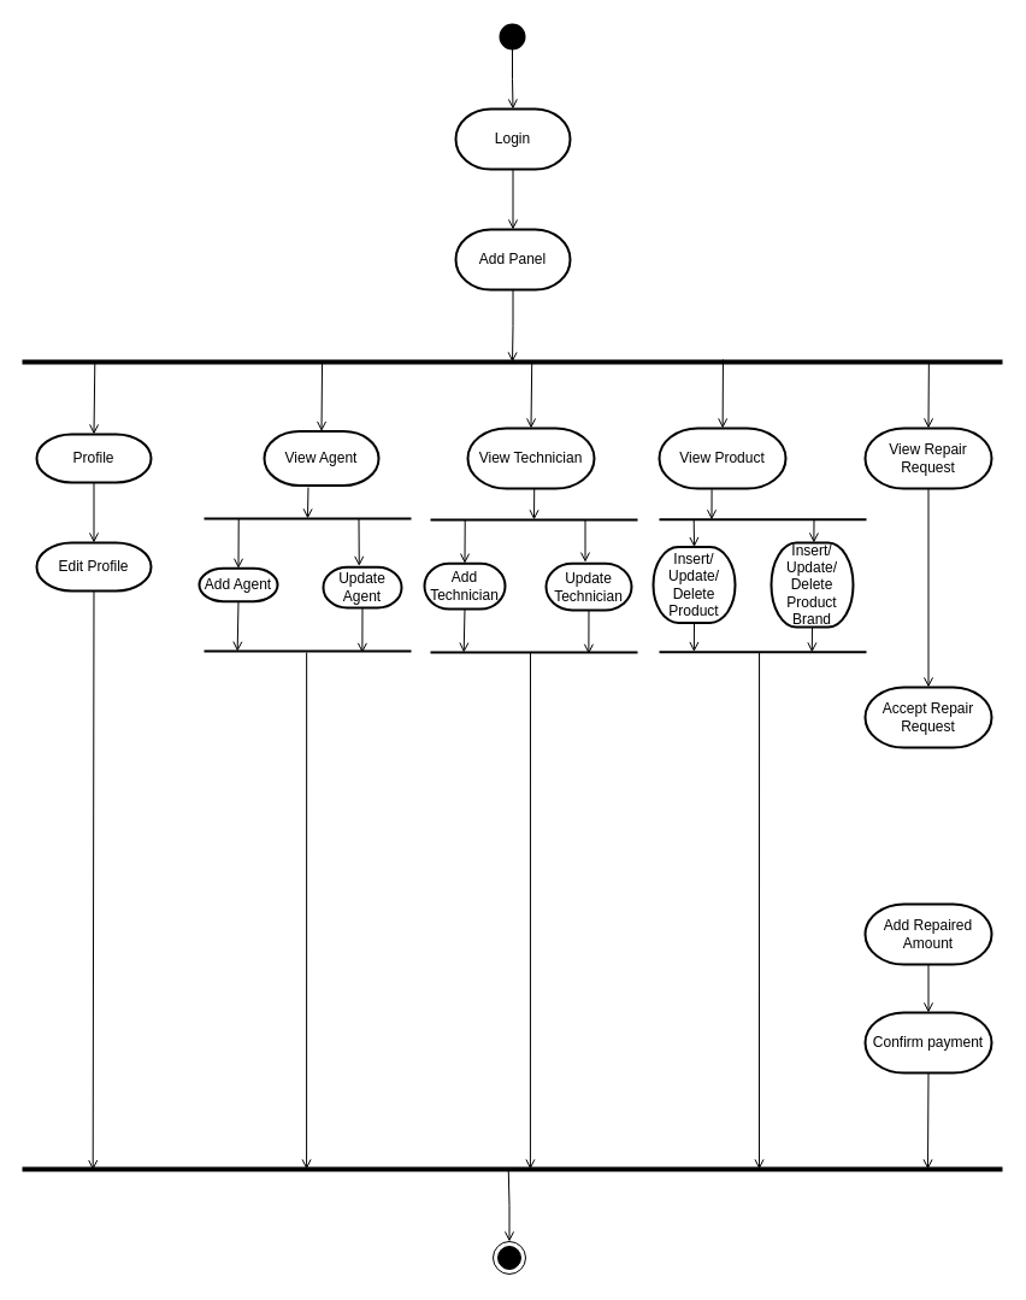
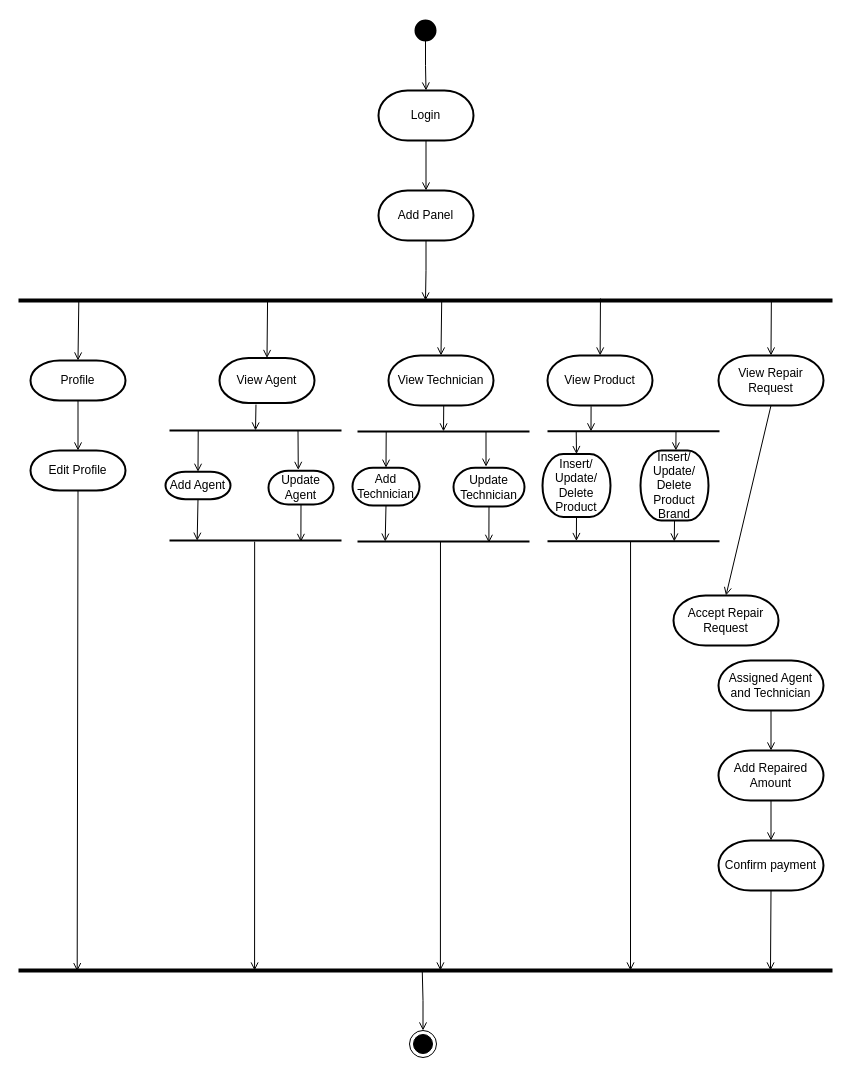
  <mxCell id="0" />
  <mxCell id="1" parent="0" />
  <mxCell id="2" style="edgeStyle=orthogonalEdgeStyle;rounded=0;orthogonalLoop=1;jettySize=auto;html=1;entryX=0.5;entryY=0;entryDx=0;entryDy=0;entryPerimeter=0;endArrow=open;endFill=0;" parent="1" source="3" target="5" edge="1"><mxGeometry relative="1" as="geometry" /></mxCell>
  <mxCell id="3" value="" style="strokeWidth=2;html=1;shape=mxgraph.flowchart.start_1;whiteSpace=wrap;fillColor=#000000;" parent="1" vertex="1"><mxGeometry x="415" y="20" width="20" height="20" as="geometry" /></mxCell>
  <mxCell id="4" style="edgeStyle=orthogonalEdgeStyle;rounded=0;orthogonalLoop=1;jettySize=auto;html=1;exitX=0.5;exitY=1;exitDx=0;exitDy=0;exitPerimeter=0;entryX=0.5;entryY=0;entryDx=0;entryDy=0;entryPerimeter=0;endArrow=open;endFill=0;" parent="1" source="5" target="7" edge="1"><mxGeometry relative="1" as="geometry" /></mxCell>
  <mxCell id="5" value="Login" style="strokeWidth=2;html=1;shape=mxgraph.flowchart.terminator;whiteSpace=wrap;fillColor=#FFFFFF;" parent="1" vertex="1"><mxGeometry x="378" y="90" width="95" height="50" as="geometry" /></mxCell>
  <mxCell id="6" style="edgeStyle=orthogonalEdgeStyle;rounded=0;orthogonalLoop=1;jettySize=auto;html=1;exitX=0.5;exitY=1;exitDx=0;exitDy=0;exitPerimeter=0;endArrow=open;endFill=0;entryX=0;entryY=0.5;entryDx=0;entryDy=0;" parent="1" source="7" target="8" edge="1"><mxGeometry relative="1" as="geometry"><mxPoint x="426" y="300" as="targetPoint" /></mxGeometry></mxCell>
  <mxCell id="7" value="Add Panel" style="strokeWidth=2;html=1;shape=mxgraph.flowchart.terminator;whiteSpace=wrap;fillColor=#FFFFFF;" parent="1" vertex="1"><mxGeometry x="378" y="190" width="95" height="50" as="geometry" /></mxCell>
  <mxCell id="8" value="" style="shape=partialRectangle;whiteSpace=wrap;html=1;top=0;bottom=0;fillColor=none;direction=south;strokeWidth=4;" parent="1" vertex="1"><mxGeometry x="20" y="300" width="810" height="670" as="geometry" /></mxCell>
  <mxCell id="9" value="Profile" style="strokeWidth=2;html=1;shape=mxgraph.flowchart.terminator;whiteSpace=wrap;fillColor=#FFFFFF;" parent="1" vertex="1"><mxGeometry x="30" y="360" width="95" height="40" as="geometry" /></mxCell>
  <mxCell id="10" value="View Agent" style="strokeWidth=2;html=1;shape=mxgraph.flowchart.terminator;whiteSpace=wrap;fillColor=#FFFFFF;" parent="1" vertex="1"><mxGeometry x="219" y="357.5" width="95" height="45" as="geometry" /></mxCell>
  <mxCell id="11" value="View Technician" style="strokeWidth=2;html=1;shape=mxgraph.flowchart.terminator;whiteSpace=wrap;fillColor=#FFFFFF;" parent="1" vertex="1"><mxGeometry x="388" y="355" width="105" height="50" as="geometry" /></mxCell>
  <mxCell id="12" value="View Repair Request" style="strokeWidth=2;html=1;shape=mxgraph.flowchart.terminator;whiteSpace=wrap;fillColor=#FFFFFF;" parent="1" vertex="1"><mxGeometry x="718" y="355" width="105" height="50" as="geometry" /></mxCell>
  <mxCell id="13" value="View Product" style="strokeWidth=2;html=1;shape=mxgraph.flowchart.terminator;whiteSpace=wrap;fillColor=#FFFFFF;" parent="1" vertex="1"><mxGeometry x="547" y="355" width="105" height="50" as="geometry" /></mxCell>
  <mxCell id="14" value="" style="endArrow=none;html=1;rounded=0;entryX=0;entryY=0.928;entryDx=0;entryDy=0;entryPerimeter=0;exitX=0.5;exitY=0;exitDx=0;exitDy=0;exitPerimeter=0;endFill=0;startArrow=open;startFill=0;" parent="1" source="9" target="8" edge="1"><mxGeometry width="50" height="50" relative="1" as="geometry"><mxPoint x="110" y="720" as="sourcePoint" /><mxPoint x="160" y="670" as="targetPoint" /></mxGeometry></mxCell>
  <mxCell id="15" value="Edit Profile" style="strokeWidth=2;html=1;shape=mxgraph.flowchart.terminator;whiteSpace=wrap;fillColor=#FFFFFF;" vertex="1" parent="1"><mxGeometry x="30" y="450" width="95" height="40" as="geometry" /></mxCell>
  <mxCell id="16" value="" style="endArrow=none;html=1;rounded=0;entryX=0.5;entryY=1;entryDx=0;entryDy=0;entryPerimeter=0;exitX=0.5;exitY=0;exitDx=0;exitDy=0;exitPerimeter=0;endFill=0;startArrow=open;startFill=0;" edge="1" parent="1" source="15" target="9"><mxGeometry width="50" height="50" relative="1" as="geometry"><mxPoint x="77.09" y="470" as="sourcePoint" /><mxPoint x="77.91" y="410" as="targetPoint" /></mxGeometry></mxCell>
  <mxCell id="17" value="" style="endArrow=none;html=1;rounded=0;entryX=0.002;entryY=0.695;entryDx=0;entryDy=0;entryPerimeter=0;exitX=0.5;exitY=0;exitDx=0;exitDy=0;exitPerimeter=0;endFill=0;startArrow=open;startFill=0;" edge="1" parent="1" source="10" target="8"><mxGeometry width="50" height="50" relative="1" as="geometry"><mxPoint x="267.09" y="370" as="sourcePoint" /><mxPoint x="267.91" y="310" as="targetPoint" /></mxGeometry></mxCell>
  <mxCell id="18" value="" style="endArrow=none;html=1;rounded=0;entryX=0.002;entryY=0.48;entryDx=0;entryDy=0;entryPerimeter=0;endFill=0;startArrow=open;startFill=0;exitX=0.5;exitY=0;exitDx=0;exitDy=0;exitPerimeter=0;" edge="1" parent="1" source="11" target="8"><mxGeometry width="50" height="50" relative="1" as="geometry"><mxPoint x="441" y="360" as="sourcePoint" /><mxPoint x="442.21" y="311.34" as="targetPoint" /></mxGeometry></mxCell>
  <mxCell id="19" value="" style="endArrow=none;html=1;rounded=0;entryX=-0.003;entryY=0.284;entryDx=0;entryDy=0;entryPerimeter=0;endFill=0;startArrow=open;startFill=0;" edge="1" parent="1" source="13" target="8"><mxGeometry width="50" height="50" relative="1" as="geometry"><mxPoint x="611.3" y="373.66" as="sourcePoint" /><mxPoint x="610" y="320" as="targetPoint" /></mxGeometry></mxCell>
  <mxCell id="20" value="" style="endArrow=none;html=1;rounded=0;entryX=-0.001;entryY=0.073;entryDx=0;entryDy=0;entryPerimeter=0;endFill=0;startArrow=open;startFill=0;exitX=0.5;exitY=0;exitDx=0;exitDy=0;exitPerimeter=0;" edge="1" parent="1" source="12" target="8"><mxGeometry width="50" height="50" relative="1" as="geometry"><mxPoint x="772.21" y="377.01" as="sourcePoint" /><mxPoint x="772.53" y="320" as="targetPoint" /></mxGeometry></mxCell>
  <mxCell id="21" value="" style="shape=partialRectangle;whiteSpace=wrap;html=1;top=0;bottom=0;fillColor=none;direction=south;strokeWidth=2;" vertex="1" parent="1"><mxGeometry x="170" y="430" width="170" height="110" as="geometry" /></mxCell>
  <mxCell id="22" value="Add Agent" style="strokeWidth=2;html=1;shape=mxgraph.flowchart.terminator;whiteSpace=wrap;fillColor=#FFFFFF;" vertex="1" parent="1"><mxGeometry x="165" y="471.32" width="65" height="27.37" as="geometry" /></mxCell>
  <mxCell id="23" value="Update Agent" style="strokeWidth=2;html=1;shape=mxgraph.flowchart.terminator;whiteSpace=wrap;fillColor=#FFFFFF;" vertex="1" parent="1"><mxGeometry x="268" y="470.32" width="65" height="33.69" as="geometry" /></mxCell>
  <mxCell id="24" value="" style="endArrow=none;html=1;rounded=0;entryX=0.384;entryY=1.035;entryDx=0;entryDy=0;entryPerimeter=0;exitX=0;exitY=0.5;exitDx=0;exitDy=0;endFill=0;startArrow=open;startFill=0;" edge="1" parent="1" source="21" target="10"><mxGeometry width="50" height="50" relative="1" as="geometry"><mxPoint x="269.8" y="455" as="sourcePoint" /><mxPoint x="269.8" y="405" as="targetPoint" /></mxGeometry></mxCell>
  <mxCell id="25" value="" style="endArrow=none;html=1;rounded=0;entryX=0.002;entryY=0.837;entryDx=0;entryDy=0;entryPerimeter=0;exitX=0.5;exitY=0;exitDx=0;exitDy=0;endFill=0;startArrow=open;startFill=0;exitPerimeter=0;" edge="1" parent="1" source="22" target="21"><mxGeometry width="50" height="50" relative="1" as="geometry"><mxPoint x="202.78" y="513.68" as="sourcePoint" /><mxPoint x="202.225" y="467.08" as="targetPoint" /></mxGeometry></mxCell>
  <mxCell id="26" value="" style="endArrow=none;html=1;rounded=0;exitX=0.458;exitY=-0.027;exitDx=0;exitDy=0;endFill=0;startArrow=open;startFill=0;exitPerimeter=0;entryX=0;entryY=0.25;entryDx=0;entryDy=0;" edge="1" parent="1" source="23" target="21"><mxGeometry width="50" height="50" relative="1" as="geometry"><mxPoint x="322.3" y="496.31" as="sourcePoint" /><mxPoint x="322.3" y="460" as="targetPoint" /></mxGeometry></mxCell>
  <mxCell id="27" value="" style="endArrow=none;html=1;rounded=0;entryX=0.5;entryY=1;entryDx=0;entryDy=0;entryPerimeter=0;exitX=1.002;exitY=0.843;exitDx=0;exitDy=0;endFill=0;startArrow=open;startFill=0;exitPerimeter=0;" edge="1" parent="1" source="21" target="22"><mxGeometry width="50" height="50" relative="1" as="geometry"><mxPoint x="202.3" y="549.77" as="sourcePoint" /><mxPoint x="202.4" y="513.68" as="targetPoint" /></mxGeometry></mxCell>
  <mxCell id="28" value="" style="endArrow=none;html=1;rounded=0;entryX=0.5;entryY=1;entryDx=0;entryDy=0;entryPerimeter=0;exitX=1.013;exitY=0.233;exitDx=0;exitDy=0;endFill=0;startArrow=open;startFill=0;exitPerimeter=0;" edge="1" parent="1" source="21" target="23"><mxGeometry width="50" height="50" relative="1" as="geometry"><mxPoint x="322.95" y="570.22" as="sourcePoint" /><mxPoint x="324.05" y="523.68" as="targetPoint" /></mxGeometry></mxCell>
  <mxCell id="29" value="" style="shape=partialRectangle;whiteSpace=wrap;html=1;top=0;bottom=0;fillColor=none;direction=south;strokeWidth=2;" vertex="1" parent="1"><mxGeometry x="358" y="430.92" width="170" height="110" as="geometry" /></mxCell>
  <mxCell id="30" value="Add Technician" style="strokeWidth=2;html=1;shape=mxgraph.flowchart.terminator;whiteSpace=wrap;fillColor=#FFFFFF;" vertex="1" parent="1"><mxGeometry x="352" y="467.24" width="67" height="37.76" as="geometry" /></mxCell>
  <mxCell id="31" value="Update Technician" style="strokeWidth=2;html=1;shape=mxgraph.flowchart.terminator;whiteSpace=wrap;fillColor=#FFFFFF;" vertex="1" parent="1"><mxGeometry x="453" y="467.24" width="71" height="38.76" as="geometry" /></mxCell>
  <mxCell id="32" value="" style="endArrow=none;html=1;rounded=0;exitX=0;exitY=0.5;exitDx=0;exitDy=0;endFill=0;startArrow=open;startFill=0;entryX=0.526;entryY=1.001;entryDx=0;entryDy=0;entryPerimeter=0;" edge="1" parent="1" source="29" target="11"><mxGeometry width="50" height="50" relative="1" as="geometry"><mxPoint x="457.8" y="455.92" as="sourcePoint" /><mxPoint x="440" y="400" as="targetPoint" /></mxGeometry></mxCell>
  <mxCell id="33" value="" style="endArrow=none;html=1;rounded=0;entryX=0.002;entryY=0.837;entryDx=0;entryDy=0;entryPerimeter=0;exitX=0.5;exitY=0;exitDx=0;exitDy=0;endFill=0;startArrow=open;startFill=0;exitPerimeter=0;" edge="1" parent="1" source="30" target="29"><mxGeometry width="50" height="50" relative="1" as="geometry"><mxPoint x="390.78" y="514.6" as="sourcePoint" /><mxPoint x="390.225" y="468" as="targetPoint" /></mxGeometry></mxCell>
  <mxCell id="34" value="" style="endArrow=none;html=1;rounded=0;exitX=0.458;exitY=-0.027;exitDx=0;exitDy=0;endFill=0;startArrow=open;startFill=0;exitPerimeter=0;entryX=0;entryY=0.25;entryDx=0;entryDy=0;" edge="1" parent="1" source="31" target="29"><mxGeometry width="50" height="50" relative="1" as="geometry"><mxPoint x="510.3" y="497.23" as="sourcePoint" /><mxPoint x="510.3" y="460.92" as="targetPoint" /></mxGeometry></mxCell>
  <mxCell id="35" value="" style="endArrow=none;html=1;rounded=0;entryX=0.5;entryY=1;entryDx=0;entryDy=0;entryPerimeter=0;exitX=1.002;exitY=0.843;exitDx=0;exitDy=0;endFill=0;startArrow=open;startFill=0;exitPerimeter=0;" edge="1" parent="1" source="29" target="30"><mxGeometry width="50" height="50" relative="1" as="geometry"><mxPoint x="390.3" y="550.69" as="sourcePoint" /><mxPoint x="390.4" y="514.6" as="targetPoint" /></mxGeometry></mxCell>
  <mxCell id="36" value="" style="endArrow=none;html=1;rounded=0;entryX=0.5;entryY=1;entryDx=0;entryDy=0;entryPerimeter=0;exitX=1.013;exitY=0.233;exitDx=0;exitDy=0;endFill=0;startArrow=open;startFill=0;exitPerimeter=0;" edge="1" parent="1" source="29" target="31"><mxGeometry width="50" height="50" relative="1" as="geometry"><mxPoint x="510.95" y="571.14" as="sourcePoint" /><mxPoint x="512.05" y="524.6" as="targetPoint" /></mxGeometry></mxCell>
  <mxCell id="37" value="" style="shape=partialRectangle;whiteSpace=wrap;html=1;top=0;bottom=0;fillColor=none;direction=south;strokeWidth=2;" vertex="1" parent="1"><mxGeometry x="548" y="430.87" width="170" height="110" as="geometry" /></mxCell>
  <mxCell id="38" value="Insert/ Update/ Delete Product" style="strokeWidth=2;html=1;shape=mxgraph.flowchart.terminator;whiteSpace=wrap;fillColor=#FFFFFF;" vertex="1" parent="1"><mxGeometry x="542" y="453.59" width="68" height="62.81" as="geometry" /></mxCell>
  <mxCell id="39" value="" style="endArrow=none;html=1;rounded=0;exitX=0;exitY=0.75;exitDx=0;exitDy=0;endFill=0;startArrow=open;startFill=0;entryX=0.415;entryY=1.016;entryDx=0;entryDy=0;entryPerimeter=0;" edge="1" parent="1" source="37" target="13"><mxGeometry width="50" height="50" relative="1" as="geometry"><mxPoint x="647.8" y="455.87" as="sourcePoint" /><mxPoint x="633.23" y="405" as="targetPoint" /></mxGeometry></mxCell>
  <mxCell id="40" value="" style="endArrow=none;html=1;rounded=0;entryX=0.002;entryY=0.837;entryDx=0;entryDy=0;entryPerimeter=0;exitX=0.5;exitY=0;exitDx=0;exitDy=0;endFill=0;startArrow=open;startFill=0;exitPerimeter=0;" edge="1" parent="1" source="38" target="37"><mxGeometry width="50" height="50" relative="1" as="geometry"><mxPoint x="580.78" y="514.55" as="sourcePoint" /><mxPoint x="580.225" y="467.95" as="targetPoint" /></mxGeometry></mxCell>
  <mxCell id="41" value="" style="endArrow=none;html=1;rounded=0;endFill=0;startArrow=open;startFill=0;entryX=0;entryY=0.25;entryDx=0;entryDy=0;exitX=0.52;exitY=0;exitDx=0;exitDy=0;exitPerimeter=0;" edge="1" parent="1" source="44" target="37"><mxGeometry width="50" height="50" relative="1" as="geometry"><mxPoint x="676" y="450" as="sourcePoint" /><mxPoint x="700.3" y="460.87" as="targetPoint" /></mxGeometry></mxCell>
  <mxCell id="42" value="" style="endArrow=none;html=1;rounded=0;entryX=0.5;entryY=1;entryDx=0;entryDy=0;entryPerimeter=0;exitX=0.997;exitY=0.836;exitDx=0;exitDy=0;endFill=0;startArrow=open;startFill=0;exitPerimeter=0;" edge="1" parent="1" source="37" target="38"><mxGeometry width="50" height="50" relative="1" as="geometry"><mxPoint x="580.3" y="550.64" as="sourcePoint" /><mxPoint x="580.4" y="514.55" as="targetPoint" /></mxGeometry></mxCell>
  <mxCell id="43" value="" style="endArrow=none;html=1;rounded=0;entryX=0.5;entryY=1;entryDx=0;entryDy=0;entryPerimeter=0;exitX=1.001;exitY=0.26;exitDx=0;exitDy=0;endFill=0;startArrow=open;startFill=0;exitPerimeter=0;" edge="1" parent="1" source="37" target="44"><mxGeometry width="50" height="50" relative="1" as="geometry"><mxPoint x="700.95" y="571.09" as="sourcePoint" /><mxPoint x="678.5" y="505.95" as="targetPoint" /></mxGeometry></mxCell>
  <mxCell id="44" value="Insert/ Update/ Delete Product Brand" style="strokeWidth=2;html=1;shape=mxgraph.flowchart.terminator;whiteSpace=wrap;fillColor=#FFFFFF;" vertex="1" parent="1"><mxGeometry x="640" y="450" width="68" height="70" as="geometry" /></mxCell>
- <mxCell id="45" value="Accept Repair Request" style="strokeWidth=2;html=1;shape=mxgraph.flowchart.terminator;whiteSpace=wrap;fillColor=#FFFFFF;" vertex="1" parent="1"><mxGeometry x="718" y="570" width="105" height="50" as="geometry" /></mxCell>
+ <mxCell id="45" value="Accept Repair Request" style="strokeWidth=2;html=1;shape=mxgraph.flowchart.terminator;whiteSpace=wrap;fillColor=#FFFFFF;" vertex="1" parent="1"><mxGeometry x="673" y="595" width="105" height="50" as="geometry" /></mxCell>
  <mxCell id="46" value="" style="endArrow=none;html=1;rounded=0;entryX=0.5;entryY=1;entryDx=0;entryDy=0;entryPerimeter=0;endFill=0;startArrow=open;startFill=0;exitX=0.5;exitY=0;exitDx=0;exitDy=0;exitPerimeter=0;" edge="1" parent="1" source="45" target="12"><mxGeometry width="50" height="50" relative="1" as="geometry"><mxPoint x="770.21" y="471.32" as="sourcePoint" /><mxPoint x="770.53" y="414.31" as="targetPoint" /></mxGeometry></mxCell>
+ <mxCell id="47" value="Assigned Agent and Technician" style="strokeWidth=2;html=1;shape=mxgraph.flowchart.terminator;whiteSpace=wrap;fillColor=#FFFFFF;" vertex="1" parent="1"><mxGeometry x="718" y="660" width="105" height="50" as="geometry" /></mxCell>
  <mxCell id="48" value="Add Repaired Amount" style="strokeWidth=2;html=1;shape=mxgraph.flowchart.terminator;whiteSpace=wrap;fillColor=#FFFFFF;" vertex="1" parent="1"><mxGeometry x="718" y="750" width="105" height="50" as="geometry" /></mxCell>
+ <mxCell id="49" value="" style="endArrow=none;html=1;rounded=0;endFill=0;startArrow=open;startFill=0;entryX=0.5;entryY=1;entryDx=0;entryDy=0;entryPerimeter=0;exitX=0.5;exitY=0;exitDx=0;exitDy=0;exitPerimeter=0;" edge="1" parent="1" source="48" target="47"><mxGeometry width="50" height="50" relative="1" as="geometry"><mxPoint x="770.21" y="750" as="sourcePoint" /><mxPoint x="770" y="710" as="targetPoint" /></mxGeometry></mxCell>
  <mxCell id="50" value="Confirm payment" style="strokeWidth=2;html=1;shape=mxgraph.flowchart.terminator;whiteSpace=wrap;fillColor=#FFFFFF;" vertex="1" parent="1"><mxGeometry x="718" y="840" width="105" height="50" as="geometry" /></mxCell>
  <mxCell id="51" value="" style="endArrow=none;html=1;rounded=0;endFill=0;startArrow=open;startFill=0;exitX=0.5;exitY=0;exitDx=0;exitDy=0;exitPerimeter=0;entryX=0.5;entryY=1;entryDx=0;entryDy=0;entryPerimeter=0;" edge="1" parent="1" source="50" target="48"><mxGeometry width="50" height="50" relative="1" as="geometry"><mxPoint x="770.3" y="840" as="sourcePoint" /><mxPoint x="770" y="800" as="targetPoint" /></mxGeometry></mxCell>
  <mxCell id="52" value="" style="endArrow=none;html=1;rounded=0;endFill=0;startArrow=open;startFill=0;exitX=1;exitY=0.711;exitDx=0;exitDy=0;exitPerimeter=0;entryX=1.01;entryY=0.505;entryDx=0;entryDy=0;entryPerimeter=0;" edge="1" parent="1" source="8" target="21"><mxGeometry width="50" height="50" relative="1" as="geometry"><mxPoint x="254.29" y="705" as="sourcePoint" /><mxPoint x="254" y="550" as="targetPoint" /></mxGeometry></mxCell>
  <mxCell id="53" value="" style="endArrow=none;html=1;rounded=0;endFill=0;startArrow=open;startFill=0;exitX=1;exitY=0.711;exitDx=0;exitDy=0;exitPerimeter=0;entryX=1.01;entryY=0.505;entryDx=0;entryDy=0;entryPerimeter=0;" edge="1" parent="1"><mxGeometry width="50" height="50" relative="1" as="geometry"><mxPoint x="439.91" y="970" as="sourcePoint" /><mxPoint x="439.97" y="541.1" as="targetPoint" /></mxGeometry></mxCell>
  <mxCell id="54" value="" style="endArrow=none;html=1;rounded=0;endFill=0;startArrow=open;startFill=0;exitX=1;exitY=0.711;exitDx=0;exitDy=0;exitPerimeter=0;entryX=1.01;entryY=0.505;entryDx=0;entryDy=0;entryPerimeter=0;" edge="1" parent="1"><mxGeometry width="50" height="50" relative="1" as="geometry"><mxPoint x="630" y="970" as="sourcePoint" /><mxPoint x="630.06" y="541.1" as="targetPoint" /></mxGeometry></mxCell>
  <mxCell id="55" value="" style="endArrow=none;html=1;rounded=0;endFill=0;startArrow=open;startFill=0;entryX=0.5;entryY=1;entryDx=0;entryDy=0;entryPerimeter=0;" edge="1" parent="1" target="50"><mxGeometry width="50" height="50" relative="1" as="geometry"><mxPoint x="770" y="970" as="sourcePoint" /><mxPoint x="673.47" y="580" as="targetPoint" /></mxGeometry></mxCell>
  <mxCell id="56" value="" style="endArrow=none;html=1;rounded=0;endFill=0;startArrow=open;startFill=0;exitX=1.001;exitY=0.93;exitDx=0;exitDy=0;exitPerimeter=0;entryX=0.5;entryY=1;entryDx=0;entryDy=0;entryPerimeter=0;" edge="1" parent="1" source="8" target="15"><mxGeometry width="50" height="50" relative="1" as="geometry"><mxPoint x="76.79" y="927.59" as="sourcePoint" /><mxPoint x="76.85" y="498.69" as="targetPoint" /></mxGeometry></mxCell>
  <mxCell id="57" style="edgeStyle=orthogonalEdgeStyle;rounded=0;orthogonalLoop=1;jettySize=auto;html=1;entryX=1;entryY=0.504;entryDx=0;entryDy=0;entryPerimeter=0;endArrow=none;endFill=0;startArrow=open;startFill=0;" edge="1" parent="1" source="58" target="8"><mxGeometry relative="1" as="geometry" /></mxCell>
  <mxCell id="58" value="" style="ellipse;html=1;shape=endState;fillColor=#000000;strokeColor=#000000;" vertex="1" parent="1"><mxGeometry x="409" y="1030" width="27" height="27" as="geometry" /></mxCell>
